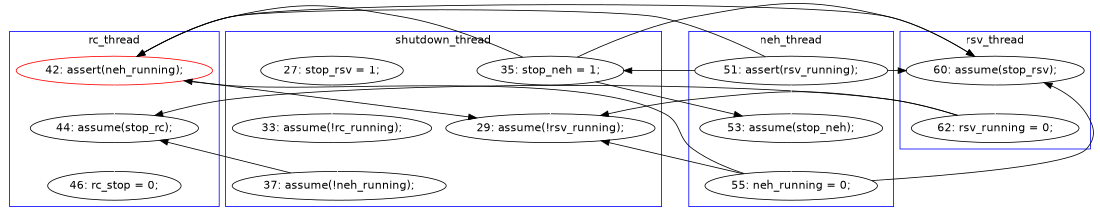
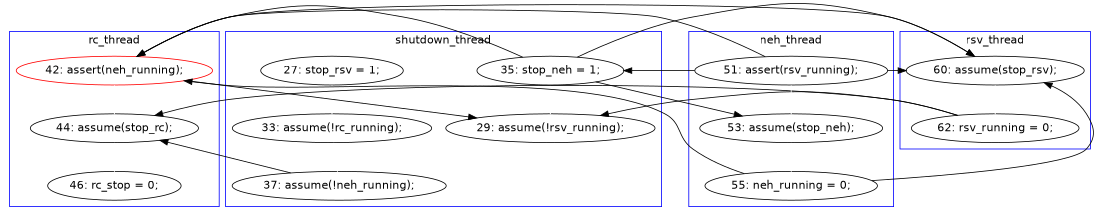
  digraph {
    fontname="DejaVu Sans"
    node [fontname="DejaVu Sans"]
    edge [color=black fontname="DejaVu Sans" style=solid constraint=false]
    n1 [label="29: assume(!rsv_running);"]
    n2 [label="35: stop_neh = 1;"]
    n3 [label="33: assume(!rc_running);"]
    n4 [label="37: assume(!neh_running);"]
    n5 [label="27: stop_rsv = 1;"]
    n6 [color=red label="42: assert(neh_running);"]
    n7 [label="44: assume(stop_rc);"]
    n8 [label="46: rc_stop = 0;"]
    n9 [label="60: assume(stop_rsv);"]
    n10 [label="62: rsv_running = 0;"]
    n11 [label="55: neh_running = 0;"]
    n12 [label="51: assert(rsv_running);"]
    n13 [label="53: assume(stop_neh);"]
    subgraph cluster_1 {
      color=blue
      label=shutdown_thread
      n1
      n2
      n3
      n4
      n5
    }
    subgraph cluster_2 {
      color=blue
      label=rc_thread
      n6
      n7
      n8
    }
    subgraph cluster_3 {
      color=blue
      label=rsv_thread
      n9
      n10
    }
    subgraph cluster_4 {
      color=blue
      label=neh_thread
      n11
      n12
      n13
    }
    n2 -> n1 [color=white constraint=""]
    n2 -> n6
    n2 -> n9
    n2 -> n13
    n3 -> n4 [color=white constraint=""]
    n4 -> n7
    n5 -> n3 [color=white constraint=""]
    n6 -> n1
    n6 -> n7 [color=white constraint=""]
    n6 -> n9
    n7 -> n8 [color=white constraint=""]
    n9 -> n10 [color=white constraint=""]
    n10 -> n1
    n10 -> n7
-   n11 -> n1
    n11 -> n6
    n11 -> n9
    n12 -> n2
    n12 -> n6
    n12 -> n9
    n12 -> n13 [color=white constraint=""]
    n13 -> n11 [color=white constraint=""]
  }
